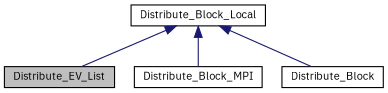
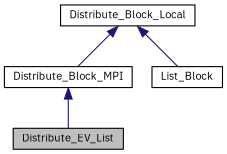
  digraph {
    fontname="IBM Plex Sans"
    node [color=black fillcolor=white fontname="IBM Plex Sans" fontsize=10 shape=record style=filled]
    edge [color=midnightblue dir=back fontname="IBM Plex Sans" fontsize=10 labelfontname=Helvetica labelfontsize=10 style=solid]
    n1 [fillcolor=grey75 fontcolor=black height=0.2 label=Distribute_EV_List width=0.4]
    n2 [height=0.2 label=Distribute_Block_MPI width=0.4]
    n3 [height=0.2 label=Distribute_Block_Local width=0.4]
-   n4 [height=0.2 label=Distribute_Block width=0.4]
-   n3 -> n1
+   n4 [height=0.2 label=List_Block width=0.4]
+   n2 -> n1
    n3 -> n2
    n3 -> n4
  }
